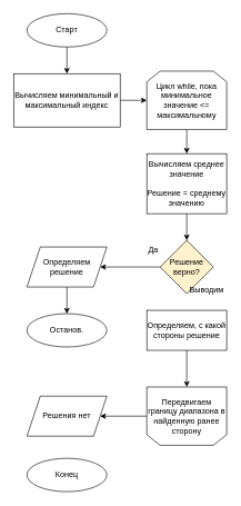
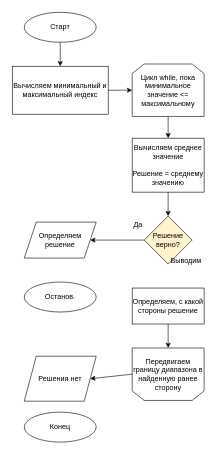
  <mxCell id="0" />
  <mxCell id="1" parent="0" />
  <mxCell id="2" value="Вычисляем минимальный и максимальный индекс" style="rounded=0;whiteSpace=wrap;html=1;shadow=0;glass=0;" vertex="1" parent="1"><mxGeometry x="20" y="110" width="160" height="80" as="geometry" /></mxCell>
  <mxCell id="3" value="Старт" style="ellipse;whiteSpace=wrap;html=1;shadow=0;glass=0;" vertex="1" parent="1"><mxGeometry x="40" y="20" width="120" height="50" as="geometry" /></mxCell>
  <mxCell id="4" value="Цикл while, пока минимальное значение &amp;lt;= максимальному" style="shape=loopLimit;whiteSpace=wrap;html=1;shadow=0;glass=0;" vertex="1" parent="1"><mxGeometry x="220" y="106.25" width="120" height="87.5" as="geometry" /></mxCell>
  <mxCell id="5" value="" style="endArrow=classic;html=1;rounded=0;exitX=0.5;exitY=1;exitDx=0;exitDy=0;entryX=0.5;entryY=0;entryDx=0;entryDy=0;" edge="1" parent="1" source="3" target="2"><mxGeometry width="50" height="50" relative="1" as="geometry"><mxPoint x="80" y="240" as="sourcePoint" /><mxPoint x="130" y="190" as="targetPoint" /></mxGeometry></mxCell>
  <mxCell id="6" value="" style="endArrow=classic;html=1;rounded=0;exitX=1;exitY=0.5;exitDx=0;exitDy=0;" edge="1" parent="1" source="2" target="4"><mxGeometry width="50" height="50" relative="1" as="geometry"><mxPoint x="80" y="240" as="sourcePoint" /><mxPoint x="130" y="190" as="targetPoint" /></mxGeometry></mxCell>
  <mxCell id="7" value="Вычисляем среднее значение&lt;br&gt;&lt;br&gt;Решение = среднему значению" style="rounded=0;whiteSpace=wrap;html=1;shadow=0;glass=0;" vertex="1" parent="1"><mxGeometry x="220" y="230" width="120" height="90" as="geometry" /></mxCell>
  <mxCell id="8" value="" style="endArrow=classic;html=1;rounded=0;entryX=0.5;entryY=0;entryDx=0;entryDy=0;exitX=0.5;exitY=1;exitDx=0;exitDy=0;" edge="1" parent="1" source="4" target="7"><mxGeometry width="50" height="50" relative="1" as="geometry"><mxPoint x="80" y="240" as="sourcePoint" /><mxPoint x="130" y="190" as="targetPoint" /></mxGeometry></mxCell>
  <mxCell id="9" value="Решение верно?" style="rhombus;whiteSpace=wrap;html=1;shadow=0;glass=0;fillColor=#fff2cc;" vertex="1" parent="1"><mxGeometry x="240" y="360" width="80" height="80" as="geometry" /></mxCell>
  <mxCell id="10" value="" style="endArrow=classic;html=1;rounded=0;entryX=0.5;entryY=0;entryDx=0;entryDy=0;exitX=0.5;exitY=1;exitDx=0;exitDy=0;" edge="1" parent="1" source="7" target="9"><mxGeometry width="50" height="50" relative="1" as="geometry"><mxPoint x="80" y="380" as="sourcePoint" /><mxPoint x="130" y="330" as="targetPoint" /></mxGeometry></mxCell>
  <mxCell id="11" value="Определяем&lt;br&gt;решение" style="shape=parallelogram;perimeter=parallelogramPerimeter;whiteSpace=wrap;html=1;fixedSize=1;shadow=0;glass=0;" vertex="1" parent="1"><mxGeometry x="40" y="370" width="120" height="60" as="geometry" /></mxCell>
  <mxCell id="12" value="" style="endArrow=classic;html=1;rounded=0;entryX=1;entryY=0.5;entryDx=0;entryDy=0;exitX=0;exitY=0.5;exitDx=0;exitDy=0;" edge="1" parent="1" source="9" target="11"><mxGeometry width="50" height="50" relative="1" as="geometry"><mxPoint x="80" y="420" as="sourcePoint" /><mxPoint x="130" y="370" as="targetPoint" /></mxGeometry></mxCell>
  <mxCell id="13" value="Останов." style="ellipse;whiteSpace=wrap;html=1;shadow=0;glass=0;" vertex="1" parent="1"><mxGeometry x="40" y="470" width="120" height="50" as="geometry" /></mxCell>
- <mxCell id="14" value="" style="endArrow=classic;html=1;rounded=0;entryX=0.5;entryY=0;entryDx=0;entryDy=0;exitX=0.5;exitY=1;exitDx=0;exitDy=0;" edge="1" parent="1" source="11" target="13"><mxGeometry width="50" height="50" relative="1" as="geometry"><mxPoint x="80" y="380" as="sourcePoint" /><mxPoint x="130" y="330" as="targetPoint" /></mxGeometry></mxCell>
  <mxCell id="15" value="Да" style="text;html=1;strokeColor=none;fillColor=none;align=center;verticalAlign=middle;whiteSpace=wrap;rounded=0;shadow=0;glass=0;" vertex="1" parent="1"><mxGeometry x="200" y="360" width="60" height="30" as="geometry" /></mxCell>
  <mxCell id="16" value="Выводим" style="text;html=1;strokeColor=none;fillColor=none;align=center;verticalAlign=middle;whiteSpace=wrap;rounded=0;shadow=0;glass=0;" vertex="1" parent="1"><mxGeometry x="280" y="420" width="60" height="30" as="geometry" /></mxCell>
- <mxCell id="17" value="Определяем, с какой стороны решение" style="rounded=0;whiteSpace=wrap;html=1;shadow=0;glass=0;" vertex="1" parent="1"><mxGeometry x="220" y="465" width="120" height="60" as="geometry" /></mxCell>
+ <mxCell id="17" value="Определяем, с какой стороны решение" style="rounded=0;whiteSpace=wrap;html=1;shadow=0;glass=0;" vertex="1" parent="1"><mxGeometry x="220" y="480" width="120" height="60" as="geometry" /></mxCell>
  <mxCell id="18" value="Передвигаем границу диапазона в найденную ранее сторону" style="shape=loopLimit;whiteSpace=wrap;html=1;shadow=0;glass=0;direction=west;" vertex="1" parent="1"><mxGeometry x="220" y="580" width="120" height="87.5" as="geometry" /></mxCell>
  <mxCell id="19" value="" style="endArrow=classic;html=1;rounded=0;entryX=0.5;entryY=1;entryDx=0;entryDy=0;" edge="1" parent="1" source="17" target="18"><mxGeometry width="50" height="50" relative="1" as="geometry"><mxPoint x="100" y="480" as="sourcePoint" /><mxPoint x="150" y="430" as="targetPoint" /></mxGeometry></mxCell>
- <mxCell id="20" value="Решения нет" style="shape=parallelogram;perimeter=parallelogramPerimeter;whiteSpace=wrap;html=1;fixedSize=1;shadow=0;glass=0;" vertex="1" parent="1"><mxGeometry x="40" y="593.75" width="120" height="60" as="geometry" /></mxCell>
+ <mxCell id="20" value="Решения нет" style="shape=parallelogram;perimeter=parallelogramPerimeter;whiteSpace=wrap;html=1;fixedSize=1;shadow=0;glass=0;" vertex="1" parent="1"><mxGeometry x="40" y="593.75" width="120" height="75" as="geometry" /></mxCell>
  <mxCell id="21" value="" style="endArrow=classic;html=1;rounded=0;exitX=1;exitY=0.5;exitDx=0;exitDy=0;entryX=1;entryY=0.5;entryDx=0;entryDy=0;" edge="1" parent="1" source="18" target="20"><mxGeometry width="50" height="50" relative="1" as="geometry"><mxPoint x="100" y="520" as="sourcePoint" /><mxPoint x="150" y="470" as="targetPoint" /></mxGeometry></mxCell>
  <mxCell id="22" value="Конец" style="ellipse;whiteSpace=wrap;html=1;shadow=0;glass=0;" vertex="1" parent="1"><mxGeometry x="40" y="687" width="120" height="50" as="geometry" /></mxCell>
